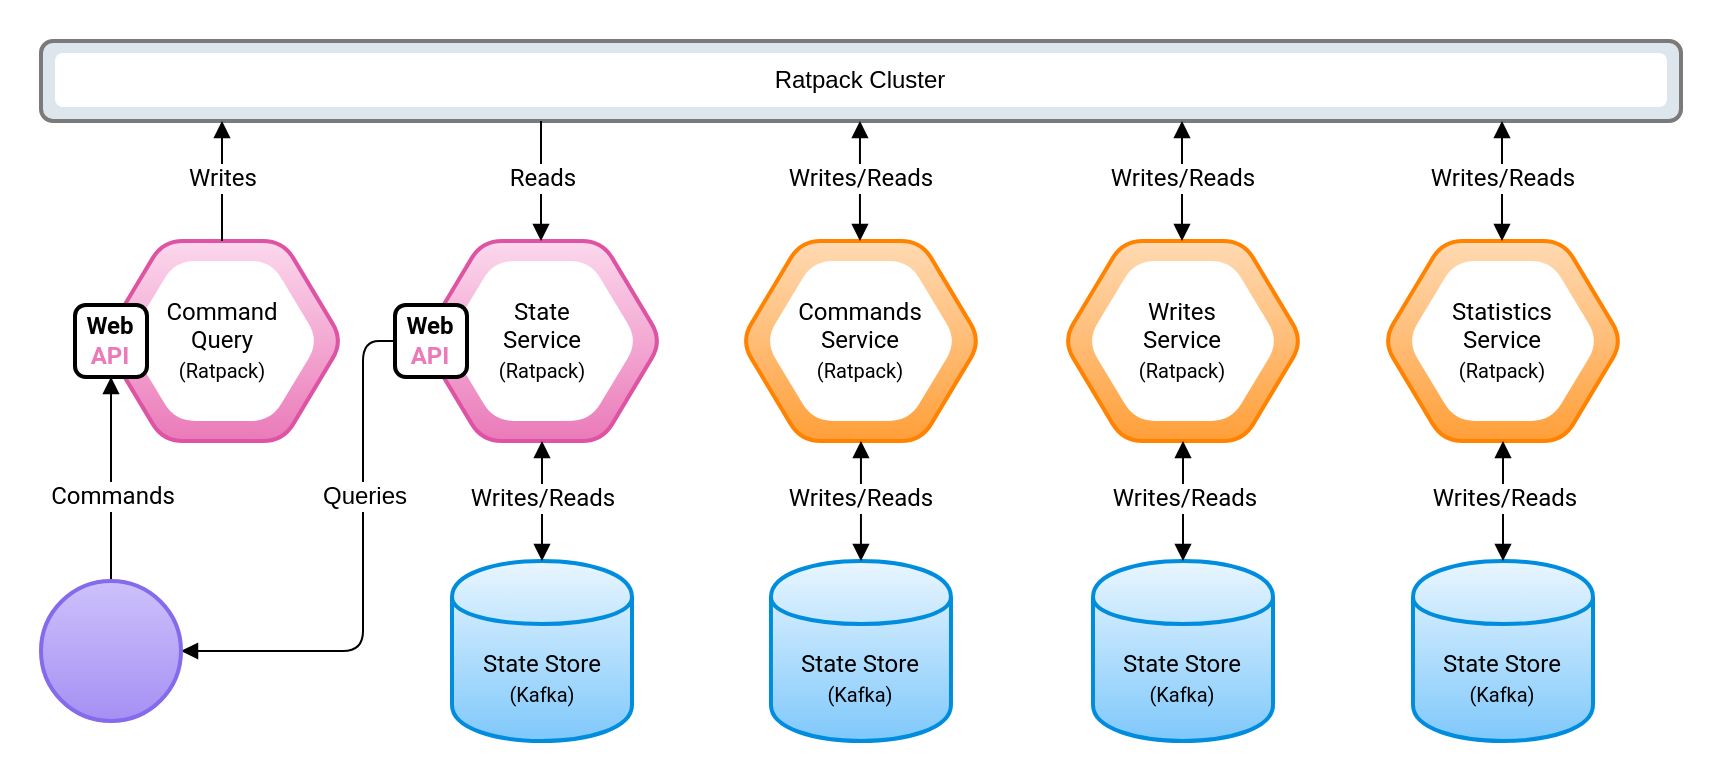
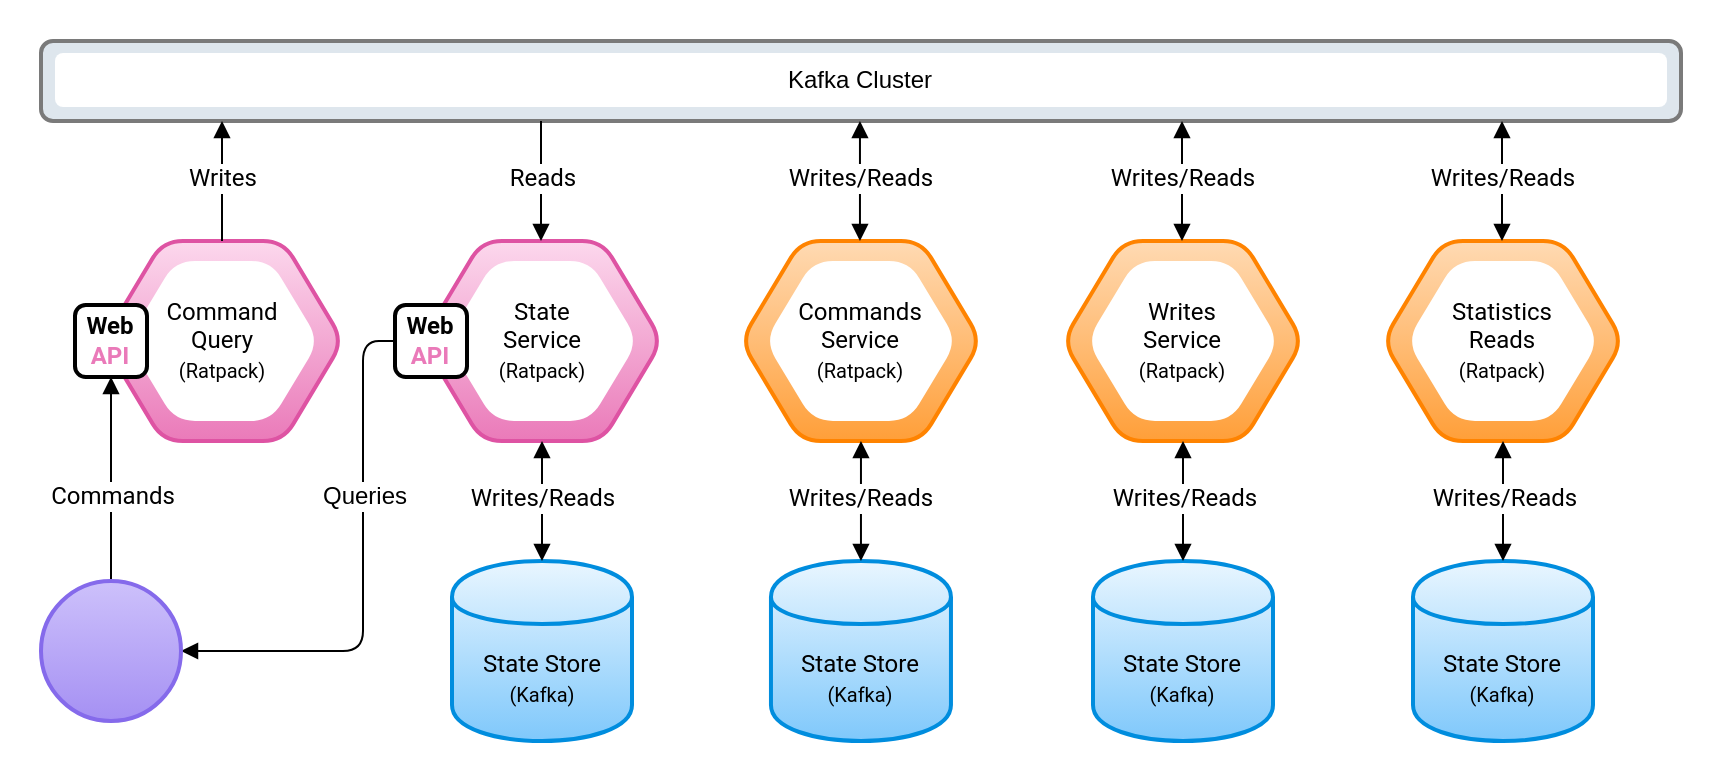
  <mxCell id="0" />
  <mxCell id="1" parent="0" />
  <mxCell id="2" value="" style="shape=hexagon;perimeter=hexagonPerimeter2;whiteSpace=wrap;html=1;strokeWidth=2;fillColor=#FFDAB3;gradientColor=#FF9F39;rounded=1;comic=0;strokeColor=#ff8300;" vertex="1" parent="1"><mxGeometry x="369.98" y="120" width="120" height="100" as="geometry" /></mxCell>
  <mxCell id="3" value="Commands&lt;br&gt;Service&lt;br&gt;&lt;font style=&quot;font-size: 10px&quot;&gt;(Ratpack)&lt;/font&gt;" style="shape=hexagon;perimeter=hexagonPerimeter2;whiteSpace=wrap;html=1;strokeWidth=1;fillColor=#FFFFFF;gradientColor=#FFFFFF;dashed=1;fontFamily=Roboto;FType=g;rounded=1;comic=0;strokeColor=none;" vertex="1" parent="1"><mxGeometry x="381.98" y="130" width="96" height="80" as="geometry" /></mxCell>
  <mxCell id="4" value="&lt;font face=&quot;Roboto&quot;&gt;State Store&lt;br&gt;&lt;font style=&quot;font-size: 10px&quot;&gt;(Kafka)&lt;/font&gt;&lt;/font&gt;" style="shape=cylinder;whiteSpace=wrap;html=1;boundedLbl=1;backgroundOutline=1;strokeWidth=2;fillColor=#E9F6FF;gradientColor=#7FC8FB;shadow=0;strokeColor=#008dde;" vertex="1" parent="1"><mxGeometry x="384.98" y="280" width="90" height="90" as="geometry" /></mxCell>
  <mxCell id="5" value="" style="endArrow=block;startArrow=block;html=1;entryX=0.5;entryY=1;entryDx=0;entryDy=0;exitX=0.5;exitY=0;exitDx=0;exitDy=0;startFill=1;endFill=1;" edge="1" parent="1" source="4" target="2"><mxGeometry width="50" height="50" relative="1" as="geometry"><mxPoint x="499.98" y="300" as="sourcePoint" /><mxPoint x="549.98" y="250" as="targetPoint" /></mxGeometry></mxCell>
  <mxCell id="6" value="&lt;font face=&quot;Roboto&quot; style=&quot;font-size: 12px&quot;&gt;Writes/Reads&lt;/font&gt;" style="text;html=1;align=center;verticalAlign=middle;resizable=0;points=[];labelBackgroundColor=#ffffff;spacing=2;spacingTop=-5;" vertex="1" connectable="0" parent="5"><mxGeometry x="-0.05" y="-1" relative="1" as="geometry"><mxPoint x="-1" as="offset" /></mxGeometry></mxCell>
  <mxCell id="7" value="" style="rounded=1;whiteSpace=wrap;html=1;strokeWidth=2;fillColor=#DEE6ED;gradientColor=none;strokeColor=#7A7A7A;" vertex="1" parent="1"><mxGeometry x="20" y="20" width="820" height="40" as="geometry" /></mxCell>
- <mxCell id="8" value="Ratpack Cluster" style="rounded=1;whiteSpace=wrap;html=1;strokeWidth=1;fillColor=#FFFFFF;gradientColor=none;dashed=1;perimeterSpacing=0;strokeColor=none;" vertex="1" parent="1"><mxGeometry x="27" y="26" width="806" height="27" as="geometry" /></mxCell>
+ <mxCell id="8" value="Kafka Cluster" style="rounded=1;whiteSpace=wrap;html=1;strokeWidth=1;fillColor=#FFFFFF;gradientColor=none;dashed=1;perimeterSpacing=0;strokeColor=none;" vertex="1" parent="1"><mxGeometry x="27" y="26" width="806" height="27" as="geometry" /></mxCell>
  <mxCell id="9" style="edgeStyle=orthogonalEdgeStyle;rounded=0;orthogonalLoop=1;jettySize=auto;html=1;exitX=0.5;exitY=1;exitDx=0;exitDy=0;startArrow=block;startFill=1;endArrow=block;endFill=1;" edge="1" parent="1" source="4" target="4"><mxGeometry relative="1" as="geometry" /></mxCell>
  <mxCell id="10" value="" style="endArrow=block;startArrow=block;html=1;entryX=0.5;entryY=1;entryDx=0;entryDy=0;exitX=0.5;exitY=0;exitDx=0;exitDy=0;startFill=1;endFill=1;" edge="1" parent="1"><mxGeometry width="50" height="50" relative="1" as="geometry"><mxPoint x="429.48" y="120" as="sourcePoint" /><mxPoint x="429.48" y="60" as="targetPoint" /></mxGeometry></mxCell>
  <mxCell id="11" value="&lt;font face=&quot;Roboto&quot; style=&quot;font-size: 12px&quot;&gt;Writes/Reads&lt;/font&gt;" style="text;html=1;align=center;verticalAlign=middle;resizable=0;points=[];labelBackgroundColor=#ffffff;spacing=2;spacingTop=-5;" vertex="1" connectable="0" parent="10"><mxGeometry x="-0.05" y="-1" relative="1" as="geometry"><mxPoint x="-1" as="offset" /></mxGeometry></mxCell>
  <mxCell id="12" value="" style="shape=hexagon;perimeter=hexagonPerimeter2;whiteSpace=wrap;html=1;strokeWidth=2;fillColor=#FFDAB3;gradientColor=#FF9F39;rounded=1;comic=0;strokeColor=#ff8300;" vertex="1" parent="1"><mxGeometry x="531" y="120" width="120" height="100" as="geometry" /></mxCell>
  <mxCell id="13" value="Writes&lt;br&gt;Service&lt;br&gt;&lt;font style=&quot;font-size: 10px&quot;&gt;(Ratpack)&lt;/font&gt;" style="shape=hexagon;perimeter=hexagonPerimeter2;whiteSpace=wrap;html=1;strokeWidth=1;fillColor=#FFFFFF;gradientColor=#FFFFFF;dashed=1;fontFamily=Roboto;FType=g;rounded=1;comic=0;strokeColor=none;" vertex="1" parent="1"><mxGeometry x="543" y="130" width="96" height="80" as="geometry" /></mxCell>
  <mxCell id="14" value="&lt;font face=&quot;Roboto&quot;&gt;State Store&lt;br&gt;&lt;font style=&quot;font-size: 10px&quot;&gt;(Kafka)&lt;/font&gt;&lt;/font&gt;" style="shape=cylinder;whiteSpace=wrap;html=1;boundedLbl=1;backgroundOutline=1;strokeWidth=2;fillColor=#E9F6FF;gradientColor=#7FC8FB;shadow=0;strokeColor=#008dde;" vertex="1" parent="1"><mxGeometry x="546" y="280" width="90" height="90" as="geometry" /></mxCell>
  <mxCell id="15" value="" style="endArrow=block;startArrow=block;html=1;entryX=0.5;entryY=1;entryDx=0;entryDy=0;exitX=0.5;exitY=0;exitDx=0;exitDy=0;startFill=1;endFill=1;" edge="1" parent="1" source="14" target="12"><mxGeometry width="50" height="50" relative="1" as="geometry"><mxPoint x="661" y="300" as="sourcePoint" /><mxPoint x="711" y="250" as="targetPoint" /></mxGeometry></mxCell>
  <mxCell id="16" value="&lt;font face=&quot;Roboto&quot; style=&quot;font-size: 12px&quot;&gt;Writes/Reads&lt;/font&gt;" style="text;html=1;align=center;verticalAlign=middle;resizable=0;points=[];labelBackgroundColor=#ffffff;spacing=2;spacingTop=-5;" vertex="1" connectable="0" parent="15"><mxGeometry x="-0.05" y="-1" relative="1" as="geometry"><mxPoint x="-1" as="offset" /></mxGeometry></mxCell>
  <mxCell id="17" style="edgeStyle=orthogonalEdgeStyle;rounded=0;orthogonalLoop=1;jettySize=auto;html=1;exitX=0.5;exitY=1;exitDx=0;exitDy=0;startArrow=block;startFill=1;endArrow=block;endFill=1;" edge="1" parent="1" source="14" target="14"><mxGeometry relative="1" as="geometry" /></mxCell>
  <mxCell id="18" value="" style="endArrow=block;startArrow=block;html=1;entryX=0.5;entryY=1;entryDx=0;entryDy=0;exitX=0.5;exitY=0;exitDx=0;exitDy=0;startFill=1;endFill=1;" edge="1" parent="1"><mxGeometry width="50" height="50" relative="1" as="geometry"><mxPoint x="590.5" y="120" as="sourcePoint" /><mxPoint x="590.5" y="60" as="targetPoint" /></mxGeometry></mxCell>
  <mxCell id="19" value="&lt;font face=&quot;Roboto&quot; style=&quot;font-size: 12px&quot;&gt;Writes/Reads&lt;/font&gt;" style="text;html=1;align=center;verticalAlign=middle;resizable=0;points=[];labelBackgroundColor=#ffffff;spacing=2;spacingTop=-5;" vertex="1" connectable="0" parent="18"><mxGeometry x="-0.05" y="-1" relative="1" as="geometry"><mxPoint x="-1" as="offset" /></mxGeometry></mxCell>
  <mxCell id="20" value="" style="shape=hexagon;perimeter=hexagonPerimeter2;whiteSpace=wrap;html=1;strokeWidth=2;fillColor=#FFDAB3;gradientColor=#FF9F39;rounded=1;comic=0;strokeColor=#ff8300;" vertex="1" parent="1"><mxGeometry x="691" y="120" width="120" height="100" as="geometry" /></mxCell>
- <mxCell id="21" value="Statistics&lt;br&gt;Service&lt;br&gt;&lt;font style=&quot;font-size: 10px&quot;&gt;(Ratpack)&lt;/font&gt;" style="shape=hexagon;perimeter=hexagonPerimeter2;whiteSpace=wrap;html=1;strokeWidth=1;fillColor=#FFFFFF;gradientColor=#FFFFFF;dashed=1;fontFamily=Roboto;FType=g;rounded=1;comic=0;strokeColor=none;" vertex="1" parent="1"><mxGeometry x="703" y="130" width="96" height="80" as="geometry" /></mxCell>
+ <mxCell id="21" value="Statistics&lt;br&gt;Reads&lt;br&gt;&lt;font style=&quot;font-size: 10px&quot;&gt;(Ratpack)&lt;/font&gt;" style="shape=hexagon;perimeter=hexagonPerimeter2;whiteSpace=wrap;html=1;strokeWidth=1;fillColor=#FFFFFF;gradientColor=#FFFFFF;dashed=1;fontFamily=Roboto;FType=g;rounded=1;comic=0;strokeColor=none;" vertex="1" parent="1"><mxGeometry x="703" y="130" width="96" height="80" as="geometry" /></mxCell>
  <mxCell id="22" value="&lt;font face=&quot;Roboto&quot;&gt;State Store&lt;br&gt;&lt;font style=&quot;font-size: 10px&quot;&gt;(Kafka)&lt;/font&gt;&lt;/font&gt;" style="shape=cylinder;whiteSpace=wrap;html=1;boundedLbl=1;backgroundOutline=1;strokeWidth=2;fillColor=#E9F6FF;gradientColor=#7FC8FB;shadow=0;strokeColor=#008dde;" vertex="1" parent="1"><mxGeometry x="706" y="280" width="90" height="90" as="geometry" /></mxCell>
  <mxCell id="23" value="" style="endArrow=block;startArrow=block;html=1;entryX=0.5;entryY=1;entryDx=0;entryDy=0;exitX=0.5;exitY=0;exitDx=0;exitDy=0;startFill=1;endFill=1;" edge="1" parent="1" source="22" target="20"><mxGeometry width="50" height="50" relative="1" as="geometry"><mxPoint x="821" y="300" as="sourcePoint" /><mxPoint x="871" y="250" as="targetPoint" /></mxGeometry></mxCell>
  <mxCell id="24" value="&lt;font face=&quot;Roboto&quot; style=&quot;font-size: 12px&quot;&gt;Writes/Reads&lt;/font&gt;" style="text;html=1;align=center;verticalAlign=middle;resizable=0;points=[];labelBackgroundColor=#ffffff;spacing=2;spacingTop=-5;" vertex="1" connectable="0" parent="23"><mxGeometry x="-0.05" y="-1" relative="1" as="geometry"><mxPoint x="-1" as="offset" /></mxGeometry></mxCell>
  <mxCell id="25" style="edgeStyle=orthogonalEdgeStyle;rounded=0;orthogonalLoop=1;jettySize=auto;html=1;exitX=0.5;exitY=1;exitDx=0;exitDy=0;startArrow=block;startFill=1;endArrow=block;endFill=1;" edge="1" parent="1" source="22" target="22"><mxGeometry relative="1" as="geometry" /></mxCell>
  <mxCell id="26" value="" style="endArrow=block;startArrow=block;html=1;entryX=0.5;entryY=1;entryDx=0;entryDy=0;exitX=0.5;exitY=0;exitDx=0;exitDy=0;startFill=1;endFill=1;" edge="1" parent="1"><mxGeometry width="50" height="50" relative="1" as="geometry"><mxPoint x="750.5" y="120" as="sourcePoint" /><mxPoint x="750.5" y="60" as="targetPoint" /></mxGeometry></mxCell>
  <mxCell id="27" value="&lt;font face=&quot;Roboto&quot; style=&quot;font-size: 12px&quot;&gt;Writes/Reads&lt;/font&gt;" style="text;html=1;align=center;verticalAlign=middle;resizable=0;points=[];labelBackgroundColor=#ffffff;spacing=2;spacingTop=-5;" vertex="1" connectable="0" parent="26"><mxGeometry x="-0.05" y="-1" relative="1" as="geometry"><mxPoint x="-1" as="offset" /></mxGeometry></mxCell>
  <mxCell id="28" value="" style="shape=hexagon;perimeter=hexagonPerimeter2;whiteSpace=wrap;html=1;strokeWidth=2;fillColor=#FCD8ED;gradientColor=#EA7AB9;rounded=1;comic=0;strokeColor=#de53a3;" vertex="1" parent="1"><mxGeometry x="210.5" y="120" width="120" height="100" as="geometry" /></mxCell>
  <mxCell id="29" value="State&lt;br&gt;Service&lt;br&gt;&lt;font style=&quot;font-size: 10px&quot;&gt;(Ratpack)&lt;/font&gt;" style="shape=hexagon;perimeter=hexagonPerimeter2;whiteSpace=wrap;html=1;strokeWidth=1;fillColor=#FFFFFF;gradientColor=#FFFFFF;dashed=1;fontFamily=Roboto;FType=g;rounded=1;comic=0;strokeColor=none;" vertex="1" parent="1"><mxGeometry x="222.5" y="130" width="96" height="80" as="geometry" /></mxCell>
  <mxCell id="30" value="&lt;font face=&quot;Roboto&quot;&gt;State Store&lt;br&gt;&lt;font style=&quot;font-size: 10px&quot;&gt;(Kafka)&lt;/font&gt;&lt;/font&gt;" style="shape=cylinder;whiteSpace=wrap;html=1;boundedLbl=1;backgroundOutline=1;strokeWidth=2;fillColor=#E9F6FF;gradientColor=#7FC8FB;shadow=0;strokeColor=#008dde;" vertex="1" parent="1"><mxGeometry x="225.5" y="280" width="90" height="90" as="geometry" /></mxCell>
  <mxCell id="31" value="" style="endArrow=block;startArrow=block;html=1;entryX=0.5;entryY=1;entryDx=0;entryDy=0;exitX=0.5;exitY=0;exitDx=0;exitDy=0;startFill=1;endFill=1;" edge="1" parent="1" source="30" target="28"><mxGeometry width="50" height="50" relative="1" as="geometry"><mxPoint x="340.5" y="300" as="sourcePoint" /><mxPoint x="390.5" y="250" as="targetPoint" /></mxGeometry></mxCell>
  <mxCell id="32" value="&lt;font face=&quot;Roboto&quot; style=&quot;font-size: 12px&quot;&gt;Writes/Reads&lt;/font&gt;" style="text;html=1;align=center;verticalAlign=middle;resizable=0;points=[];labelBackgroundColor=#ffffff;spacing=2;spacingTop=-5;" vertex="1" connectable="0" parent="31"><mxGeometry x="-0.05" y="-1" relative="1" as="geometry"><mxPoint x="-1" as="offset" /></mxGeometry></mxCell>
  <mxCell id="33" style="edgeStyle=orthogonalEdgeStyle;rounded=0;orthogonalLoop=1;jettySize=auto;html=1;exitX=0.5;exitY=1;exitDx=0;exitDy=0;startArrow=block;startFill=1;endArrow=block;endFill=1;" edge="1" parent="1" source="30" target="30"><mxGeometry relative="1" as="geometry" /></mxCell>
  <mxCell id="34" value="" style="endArrow=none;startArrow=block;html=1;entryX=0.5;entryY=1;entryDx=0;entryDy=0;exitX=0.5;exitY=0;exitDx=0;exitDy=0;startFill=1;endFill=0;" edge="1" parent="1"><mxGeometry width="50" height="50" relative="1" as="geometry"><mxPoint x="270" y="120" as="sourcePoint" /><mxPoint x="270" y="60" as="targetPoint" /></mxGeometry></mxCell>
  <mxCell id="35" value="&lt;font face=&quot;Roboto&quot; style=&quot;font-size: 12px&quot;&gt;Reads&lt;/font&gt;" style="text;html=1;align=center;verticalAlign=middle;resizable=0;points=[];labelBackgroundColor=#ffffff;spacing=2;spacingTop=-5;" vertex="1" connectable="0" parent="34"><mxGeometry x="-0.05" y="-1" relative="1" as="geometry"><mxPoint x="-1" as="offset" /></mxGeometry></mxCell>
  <mxCell id="36" value="" style="shape=hexagon;perimeter=hexagonPerimeter2;whiteSpace=wrap;html=1;strokeWidth=2;fillColor=#FCD8ED;gradientColor=#EA7AB9;rounded=1;comic=0;strokeColor=#de53a3;" vertex="1" parent="1"><mxGeometry x="51" y="120" width="120" height="100" as="geometry" /></mxCell>
  <mxCell id="37" value="Command&lt;br&gt;Query&lt;br&gt;&lt;font style=&quot;font-size: 10px&quot;&gt;(Ratpack)&lt;/font&gt;" style="shape=hexagon;perimeter=hexagonPerimeter2;whiteSpace=wrap;html=1;strokeWidth=1;fillColor=#FFFFFF;gradientColor=#FFFFFF;dashed=1;fontFamily=Roboto;FType=g;rounded=1;comic=0;strokeColor=none;" vertex="1" parent="1"><mxGeometry x="63" y="130" width="96" height="80" as="geometry" /></mxCell>
  <mxCell id="38" value="" style="endArrow=block;startArrow=none;html=1;entryX=0.5;entryY=1;entryDx=0;entryDy=0;exitX=0.5;exitY=0;exitDx=0;exitDy=0;startFill=0;endFill=1;" edge="1" parent="1"><mxGeometry width="50" height="50" relative="1" as="geometry"><mxPoint x="110.5" y="120" as="sourcePoint" /><mxPoint x="110.5" y="60" as="targetPoint" /></mxGeometry></mxCell>
  <mxCell id="39" value="&lt;font face=&quot;Roboto&quot; style=&quot;font-size: 12px&quot;&gt;Writes&lt;/font&gt;" style="text;html=1;align=center;verticalAlign=middle;resizable=0;points=[];labelBackgroundColor=#ffffff;spacing=2;spacingTop=-5;" vertex="1" connectable="0" parent="38"><mxGeometry x="-0.05" y="-1" relative="1" as="geometry"><mxPoint x="-1" as="offset" /></mxGeometry></mxCell>
  <mxCell id="40" value="&lt;font face=&quot;Roboto&quot;&gt;&lt;b&gt;Web&lt;/b&gt;&lt;br&gt;&lt;font color=&quot;#ea7ab9&quot;&gt;&lt;b&gt;API&lt;/b&gt;&lt;/font&gt;&lt;/font&gt;" style="rounded=1;whiteSpace=wrap;html=1;shadow=0;comic=0;strokeWidth=2;fillColor=#FFF;gradientColor=none;" vertex="1" parent="1"><mxGeometry x="37" y="152" width="36" height="36" as="geometry" /></mxCell>
  <mxCell id="41" value="&lt;font face=&quot;Roboto&quot;&gt;&lt;b&gt;Web&lt;/b&gt;&lt;br&gt;&lt;font color=&quot;#ea7ab9&quot;&gt;&lt;b&gt;API&lt;/b&gt;&lt;/font&gt;&lt;/font&gt;" style="rounded=1;whiteSpace=wrap;html=1;shadow=0;comic=0;strokeWidth=2;fillColor=#FFF;gradientColor=none;" vertex="1" parent="1"><mxGeometry x="197" y="152" width="36" height="36" as="geometry" /></mxCell>
  <mxCell id="42" value="" style="endArrow=block;html=1;exitX=0.5;exitY=0;exitDx=0;exitDy=0;entryX=0.5;entryY=1;entryDx=0;entryDy=0;endFill=1;" edge="1" parent="1" source="46" target="40"><mxGeometry width="50" height="50" relative="1" as="geometry"><mxPoint x="21" y="280" as="sourcePoint" /><mxPoint x="71" y="230" as="targetPoint" /></mxGeometry></mxCell>
  <mxCell id="43" value="&lt;font face=&quot;Roboto&quot;&gt;Commands&lt;/font&gt;" style="text;html=1;align=center;verticalAlign=middle;resizable=0;points=[];labelBackgroundColor=#ffffff;" vertex="1" connectable="0" parent="42"><mxGeometry x="0.02" y="-2" relative="1" as="geometry"><mxPoint x="-2" y="9" as="offset" /></mxGeometry></mxCell>
  <mxCell id="44" value="" style="endArrow=block;html=1;entryX=1;entryY=0.5;entryDx=0;entryDy=0;endFill=1;exitX=0;exitY=0.5;exitDx=0;exitDy=0;edgeStyle=orthogonalEdgeStyle;" edge="1" parent="1" source="41" target="46"><mxGeometry width="50" height="50" relative="1" as="geometry"><mxPoint x="111" y="410" as="sourcePoint" /><mxPoint x="161" y="360" as="targetPoint" /><Array as="points"><mxPoint x="181" y="170" /><mxPoint x="181" y="325" /></Array></mxGeometry></mxCell>
  <mxCell id="45" value="Queries" style="text;html=1;align=center;verticalAlign=middle;resizable=0;points=[];labelBackgroundColor=#ffffff;" vertex="1" connectable="0" parent="44"><mxGeometry x="-0.012" y="-2" relative="1" as="geometry"><mxPoint x="2" y="-36" as="offset" /></mxGeometry></mxCell>
  <mxCell id="46" value="" style="ellipse;whiteSpace=wrap;html=1;aspect=fixed;rounded=1;shadow=0;comic=0;strokeColor=#856aeb;strokeWidth=2;fillColor=#A590F3;gradientColor=#CDC1FB;gradientDirection=north;" vertex="1" parent="1"><mxGeometry x="20" y="290" width="70" height="70" as="geometry" /></mxCell>
